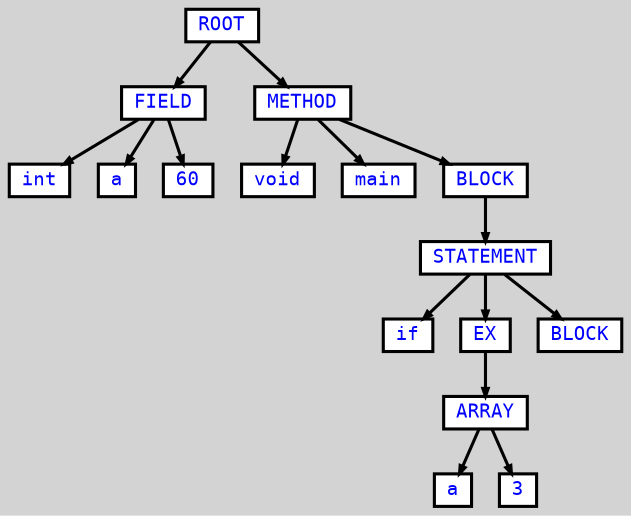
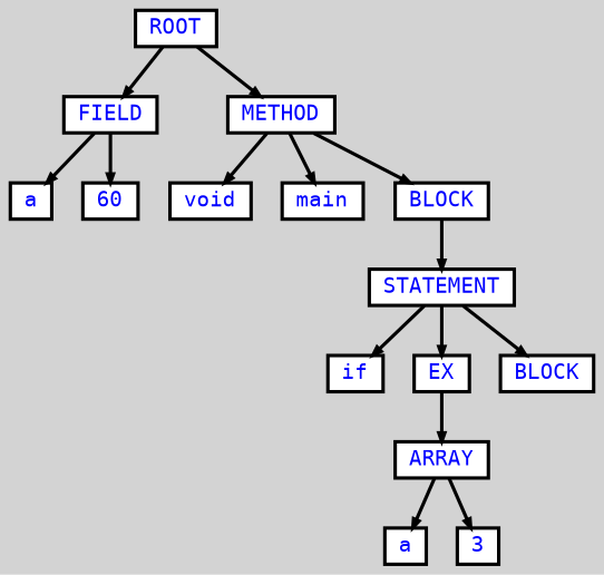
  digraph {
    bgcolor=lightgrey
    fontname="DejaVu Sans Mono"
    ordering=out
    ranksep=.4
    node [color=black fillcolor=white fixedsize=false fontcolor=blue fontname="DejaVu Sans Mono" fontsize=12 shape=box style="filled, solid, bold"]
    edge [arrowsize=.5 color=black fontname="DejaVu Sans Mono" style=bold]
    n1 [height=.25 label=ROOT width=.25]
    n2 [height=.25 label=FIELD width=.25]
    n3 [height=.25 label=METHOD width=.25]
-   n4 [height=.25 label=int width=.25]
    n5 [height=.25 label=a width=.25]
    n6 [height=.25 label=60 width=.25]
    n7 [height=.25 label=void width=.25]
    n8 [height=.25 label=main width=.25]
    n9 [height=.25 label=BLOCK width=.25]
    n10 [height=.25 label=STATEMENT width=.25]
    n11 [height=.25 label=if width=.25]
    n12 [height=.25 label=EX width=.25]
    n13 [height=.25 label=BLOCK width=.25]
    n14 [height=.25 label=ARRAY width=.25]
    n15 [height=.25 label=a width=.25]
    n16 [height=.25 label=3 width=.25]
    n1 -> n2
    n1 -> n3
-   n2 -> n4
    n2 -> n5
    n2 -> n6
    n3 -> n7
    n3 -> n8
    n3 -> n9
    n9 -> n10
    n10 -> n11
    n10 -> n12
    n10 -> n13
    n12 -> n14
    n14 -> n15
    n14 -> n16
  }
